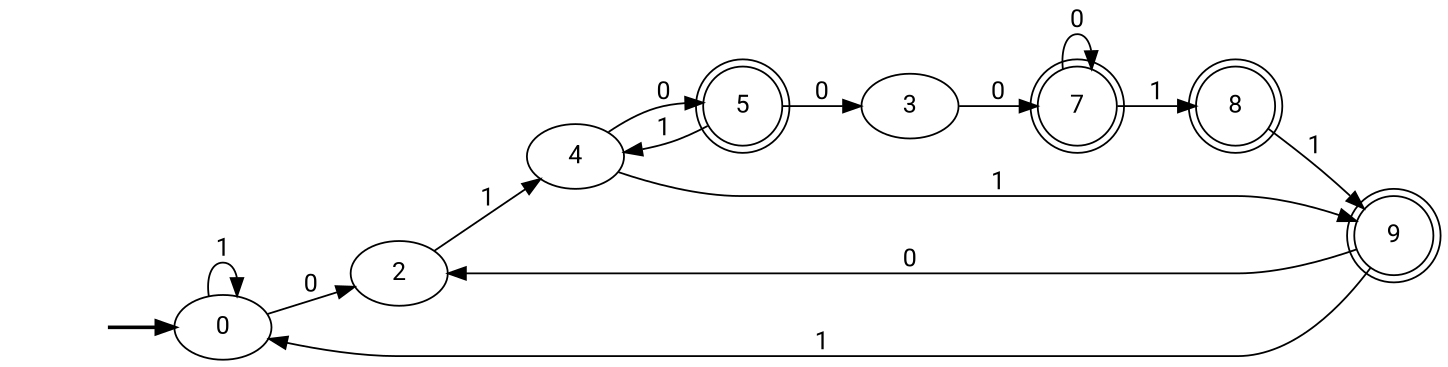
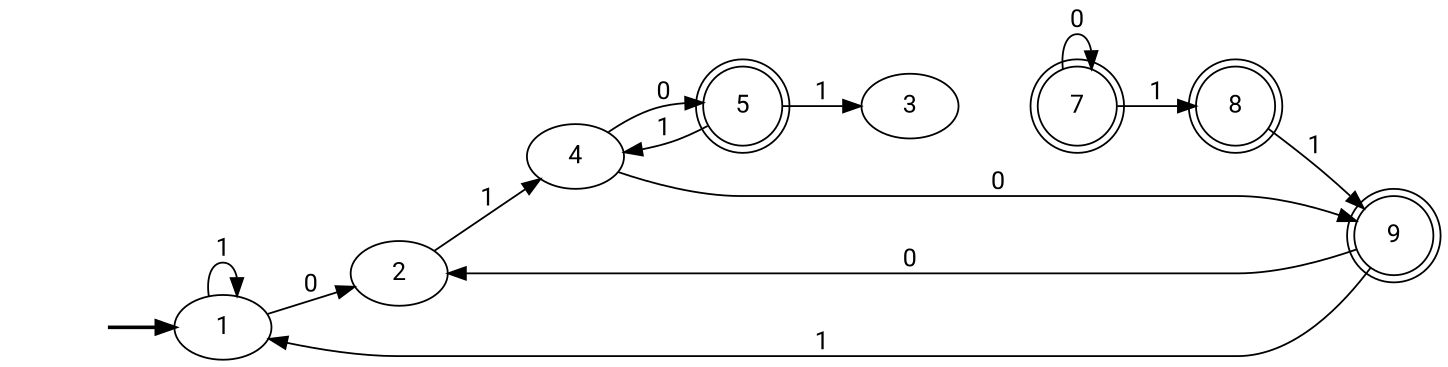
  digraph {
    fontname=Roboto
    rankdir=LR
    node [fontname=Roboto]
    edge [fontname=Roboto]
    fake [style=invisible]
-   1 [root=true label=0]
+   1 [root=true]
    2
    4
    7 [shape=doublecircle]
    3
    5 [shape=doublecircle]
    n8 [label=9 shape=doublecircle]
    8 [shape=doublecircle]
    fake -> 1 [style=bold]
    1 -> 1 [label=1]
    1 -> 2 [label=0]
    2 -> 4 [label=1]
    4 -> 5 [label=0]
-   4 -> n8 [label=1]
+   4 -> n8 [label=0]
    7 -> 7 [label=0]
    7 -> 8 [label=1]
-   3 -> 7 [label=0]
    5 -> 4 [label=1]
-   5 -> 3 [label=0]
+   5 -> 3 [label=1]
    n8 -> 1 [label=1]
    n8 -> 2 [label=0]
    8 -> n8 [label=1]
  }
